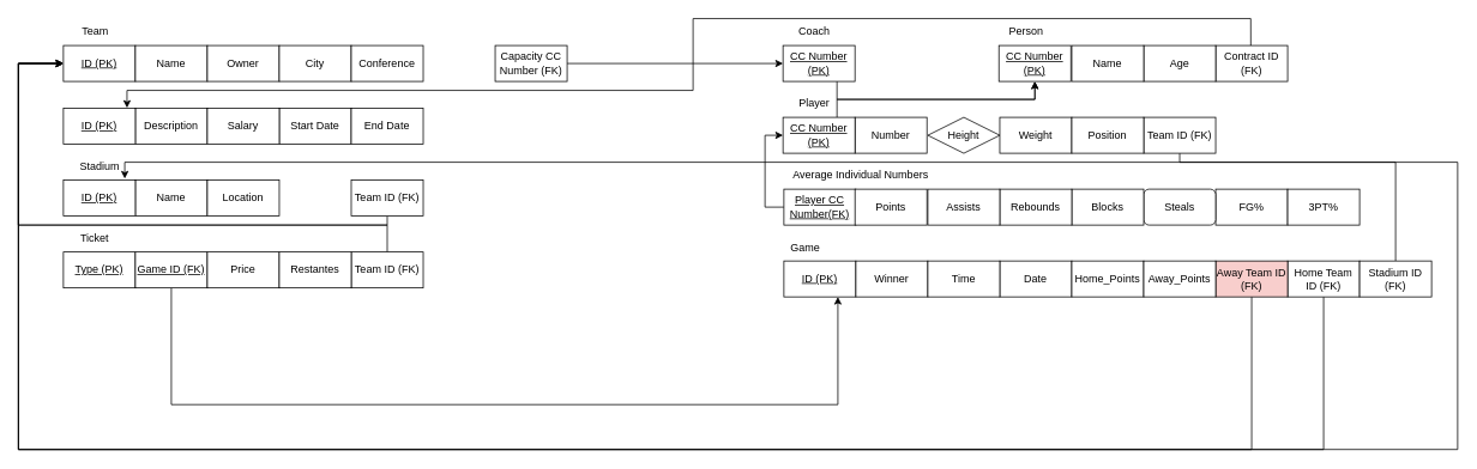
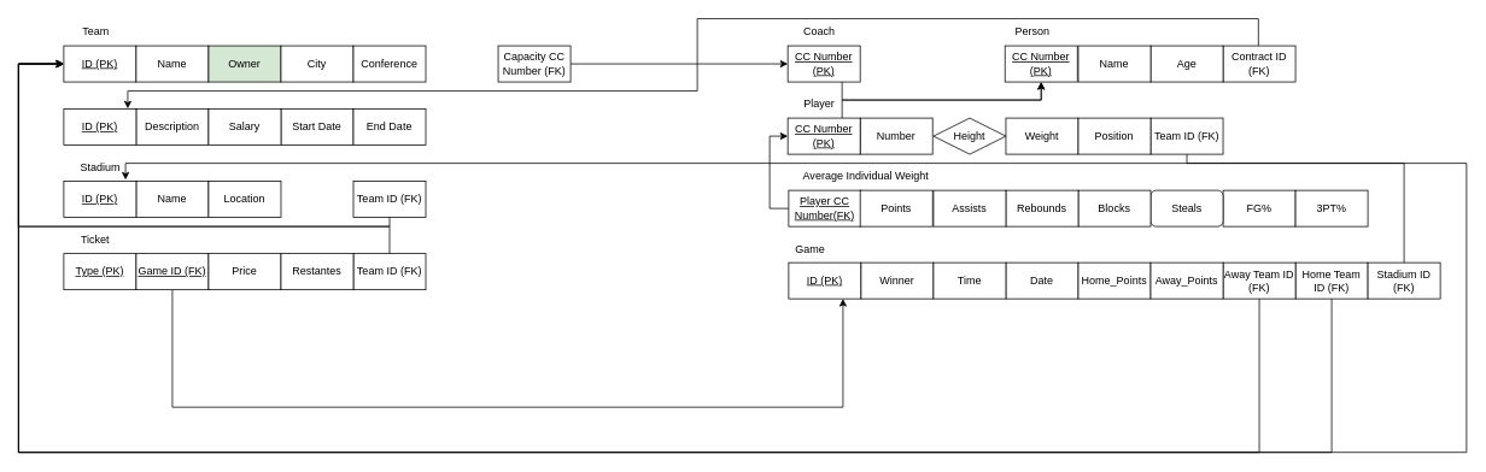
  <mxCell id="0" />
  <mxCell id="1" parent="0" />
  <mxCell id="2" value="&lt;u&gt;ID (PK)&lt;/u&gt;" style="rounded=0;whiteSpace=wrap;html=1;" parent="1" vertex="1"><mxGeometry x="70" y="50" width="80" height="40" as="geometry" /></mxCell>
  <mxCell id="3" value="Name" style="rounded=0;whiteSpace=wrap;html=1;" parent="1" vertex="1"><mxGeometry x="150" y="50" width="80" height="40" as="geometry" /></mxCell>
- <mxCell id="4" value="Owner" style="rounded=0;whiteSpace=wrap;html=1;" parent="1" vertex="1"><mxGeometry x="230" y="50" width="80" height="40" as="geometry" /></mxCell>
+ <mxCell id="4" value="Owner" style="rounded=0;whiteSpace=wrap;html=1;fillColor=#d5e8d4;" parent="1" vertex="1"><mxGeometry x="230" y="50" width="80" height="40" as="geometry" /></mxCell>
  <mxCell id="5" value="City" style="rounded=0;whiteSpace=wrap;html=1;" parent="1" vertex="1"><mxGeometry x="310" y="50" width="80" height="40" as="geometry" /></mxCell>
  <mxCell id="6" value="Conference" style="rounded=0;whiteSpace=wrap;html=1;" parent="1" vertex="1"><mxGeometry x="390" y="50" width="80" height="40" as="geometry" /></mxCell>
  <mxCell id="7" value="Stadium" style="text;html=1;strokeColor=none;fillColor=none;align=center;verticalAlign=middle;whiteSpace=wrap;rounded=0;" parent="1" vertex="1"><mxGeometry x="60" y="280" width="70" height="30" as="geometry" /></mxCell>
  <mxCell id="8" style="edgeStyle=orthogonalEdgeStyle;rounded=0;orthogonalLoop=1;jettySize=auto;html=1;exitX=0.5;exitY=1;exitDx=0;exitDy=0;" parent="1" source="9" edge="1"><mxGeometry relative="1" as="geometry"><mxPoint x="70" y="70" as="targetPoint" /><Array as="points"><mxPoint x="430" y="250" /><mxPoint x="20" y="250" /><mxPoint x="20" y="70" /></Array></mxGeometry></mxCell>
  <mxCell id="9" value="Team ID (FK)" style="rounded=0;whiteSpace=wrap;html=1;" parent="1" vertex="1"><mxGeometry x="390" y="200" width="80" height="40" as="geometry" /></mxCell>
  <mxCell id="10" value="Name" style="rounded=0;whiteSpace=wrap;html=1;" parent="1" vertex="1"><mxGeometry x="150" y="200" width="80" height="40" as="geometry" /></mxCell>
  <mxCell id="11" value="Location" style="rounded=0;whiteSpace=wrap;html=1;" parent="1" vertex="1"><mxGeometry x="230" y="200" width="80" height="40" as="geometry" /></mxCell>
  <mxCell id="12" value="Coach" style="text;html=1;strokeColor=none;fillColor=none;align=center;verticalAlign=middle;whiteSpace=wrap;rounded=0;" parent="1" vertex="1"><mxGeometry x="870" y="20" width="70" height="30" as="geometry" /></mxCell>
  <mxCell id="13" style="edgeStyle=orthogonalEdgeStyle;rounded=0;orthogonalLoop=1;jettySize=auto;html=1;exitX=0.75;exitY=1;exitDx=0;exitDy=0;entryX=0.5;entryY=1;entryDx=0;entryDy=0;" parent="1" source="14" target="55" edge="1"><mxGeometry relative="1" as="geometry"><mxPoint x="550" y="490" as="targetPoint" /></mxGeometry></mxCell>
  <mxCell id="14" value="&lt;u&gt;CC Number (PK)&lt;/u&gt;" style="rounded=0;whiteSpace=wrap;html=1;" parent="1" vertex="1"><mxGeometry x="870" y="50" width="80" height="40" as="geometry" /></mxCell>
  <mxCell id="15" value="Player" style="text;html=1;strokeColor=none;fillColor=none;align=center;verticalAlign=middle;whiteSpace=wrap;rounded=0;" parent="1" vertex="1"><mxGeometry x="870" y="100" width="70" height="30" as="geometry" /></mxCell>
  <mxCell id="16" style="edgeStyle=orthogonalEdgeStyle;rounded=0;orthogonalLoop=1;jettySize=auto;html=1;exitX=0.5;exitY=1;exitDx=0;exitDy=0;entryX=0;entryY=0.5;entryDx=0;entryDy=0;" parent="1" source="17" target="2" edge="1"><mxGeometry relative="1" as="geometry"><Array as="points"><mxPoint x="1311" y="180" /><mxPoint x="1620" y="180" /><mxPoint x="1620" y="500" /><mxPoint x="20" y="500" /><mxPoint x="20" y="70" /></Array></mxGeometry></mxCell>
  <mxCell id="17" value="Team ID (FK)" style="rounded=0;whiteSpace=wrap;html=1;" parent="1" vertex="1"><mxGeometry x="1271" y="130" width="80" height="40" as="geometry" /></mxCell>
  <mxCell id="18" value="Number" style="rounded=0;whiteSpace=wrap;html=1;" parent="1" vertex="1"><mxGeometry x="950" y="130" width="80" height="40" as="geometry" /></mxCell>
  <mxCell id="19" value="Height" style="rhombus;whiteSpace=wrap;html=1;" parent="1" vertex="1"><mxGeometry x="1031" y="130" width="80" height="40" as="geometry" /></mxCell>
  <mxCell id="20" value="Weight" style="rounded=0;whiteSpace=wrap;html=1;" parent="1" vertex="1"><mxGeometry x="1111" y="130" width="80" height="40" as="geometry" /></mxCell>
  <mxCell id="21" value="Position" style="rounded=0;whiteSpace=wrap;html=1;" parent="1" vertex="1"><mxGeometry x="1191" y="130" width="80" height="40" as="geometry" /></mxCell>
  <mxCell id="22" style="edgeStyle=orthogonalEdgeStyle;rounded=0;orthogonalLoop=1;jettySize=auto;html=1;entryX=0.488;entryY=0;entryDx=0;entryDy=0;endArrow=none;endFill=0;startArrow=classic;startFill=1;exitX=0.884;exitY=-0.013;exitDx=0;exitDy=0;exitPerimeter=0;entryPerimeter=0;" parent="1" source="35" target="46" edge="1"><mxGeometry relative="1" as="geometry"><Array as="points"><mxPoint x="141" y="100" /><mxPoint x="770" y="100" /><mxPoint x="770" y="20" /><mxPoint x="1390" y="20" /></Array></mxGeometry></mxCell>
  <mxCell id="23" value="Start Date" style="rounded=0;whiteSpace=wrap;html=1;" parent="1" vertex="1"><mxGeometry x="310" y="120" width="80" height="40" as="geometry" /></mxCell>
  <mxCell id="24" value="End Date" style="rounded=0;whiteSpace=wrap;html=1;" parent="1" vertex="1"><mxGeometry x="390" y="120" width="80" height="40" as="geometry" /></mxCell>
  <mxCell id="25" value="Description" style="rounded=0;whiteSpace=wrap;html=1;" parent="1" vertex="1"><mxGeometry x="150" y="120" width="80" height="40" as="geometry" /></mxCell>
  <mxCell id="26" value="Salary" style="rounded=0;whiteSpace=wrap;html=1;" parent="1" vertex="1"><mxGeometry x="230" y="120" width="80" height="40" as="geometry" /></mxCell>
  <mxCell id="27" value="Game" style="text;html=1;strokeColor=none;fillColor=none;align=center;verticalAlign=middle;whiteSpace=wrap;rounded=0;" parent="1" vertex="1"><mxGeometry x="860" y="260" width="70" height="30" as="geometry" /></mxCell>
  <mxCell id="28" value="&lt;u&gt;ID (PK)&lt;/u&gt;" style="rounded=0;whiteSpace=wrap;html=1;" parent="1" vertex="1"><mxGeometry x="871" y="290" width="80" height="40" as="geometry" /></mxCell>
  <mxCell id="29" style="edgeStyle=orthogonalEdgeStyle;rounded=0;orthogonalLoop=1;jettySize=auto;html=1;exitX=0.5;exitY=1;exitDx=0;exitDy=0;entryX=0;entryY=0.5;entryDx=0;entryDy=0;" parent="1" source="30" target="2" edge="1"><mxGeometry relative="1" as="geometry"><Array as="points"><mxPoint x="1471" y="500" /><mxPoint x="20" y="500" /><mxPoint x="20" y="70" /></Array></mxGeometry></mxCell>
  <mxCell id="30" value="Home Team ID (FK)" style="rounded=0;whiteSpace=wrap;html=1;" parent="1" vertex="1"><mxGeometry x="1431" y="290" width="80" height="40" as="geometry" /></mxCell>
  <mxCell id="31" style="edgeStyle=orthogonalEdgeStyle;rounded=0;orthogonalLoop=1;jettySize=auto;html=1;exitX=0.5;exitY=1;exitDx=0;exitDy=0;entryX=0;entryY=0.5;entryDx=0;entryDy=0;" parent="1" source="32" target="2" edge="1"><mxGeometry relative="1" as="geometry"><Array as="points"><mxPoint x="1391" y="500" /><mxPoint x="20" y="500" /><mxPoint x="20" y="70" /></Array></mxGeometry></mxCell>
- <mxCell id="32" value="Away Team ID (FK)" style="rounded=0;whiteSpace=wrap;html=1;fillColor=#f8cecc;" parent="1" vertex="1"><mxGeometry x="1351" y="290" width="80" height="40" as="geometry" /></mxCell>
+ <mxCell id="32" value="Away Team ID (FK)" style="rounded=0;whiteSpace=wrap;html=1;" parent="1" vertex="1"><mxGeometry x="1351" y="290" width="80" height="40" as="geometry" /></mxCell>
  <mxCell id="33" value="Winner" style="rounded=0;whiteSpace=wrap;html=1;" parent="1" vertex="1"><mxGeometry x="951" y="290" width="80" height="40" as="geometry" /></mxCell>
  <mxCell id="34" value="Date" style="rounded=0;whiteSpace=wrap;html=1;" parent="1" vertex="1"><mxGeometry x="1111" y="290" width="80" height="40" as="geometry" /></mxCell>
  <mxCell id="35" value="&lt;u&gt;ID (PK)&lt;/u&gt;" style="whiteSpace=wrap;html=1;" parent="1" vertex="1"><mxGeometry x="70" y="120" width="80" height="40" as="geometry" /></mxCell>
  <mxCell id="36" value="Ticket" style="text;html=1;strokeColor=none;fillColor=none;align=center;verticalAlign=middle;whiteSpace=wrap;rounded=0;" parent="1" vertex="1"><mxGeometry x="70" y="250" width="70" height="30" as="geometry" /></mxCell>
  <mxCell id="37" value="&lt;u&gt;Type (PK)&lt;/u&gt;" style="rounded=0;whiteSpace=wrap;html=1;" parent="1" vertex="1"><mxGeometry x="70" y="280" width="80" height="40" as="geometry" /></mxCell>
  <mxCell id="38" style="edgeStyle=orthogonalEdgeStyle;rounded=0;orthogonalLoop=1;jettySize=auto;html=1;exitX=0.5;exitY=1;exitDx=0;exitDy=0;entryX=0.75;entryY=1;entryDx=0;entryDy=0;" parent="1" source="39" target="28" edge="1"><mxGeometry relative="1" as="geometry"><Array as="points"><mxPoint x="190" y="450" /><mxPoint x="931" y="450" /></Array></mxGeometry></mxCell>
  <mxCell id="39" value="Game ID (FK)" style="rounded=0;whiteSpace=wrap;html=1;fontStyle=4" parent="1" vertex="1"><mxGeometry x="150" y="280" width="80" height="40" as="geometry" /></mxCell>
  <mxCell id="40" value="&lt;u&gt;ID (PK)&lt;/u&gt;" style="rounded=0;whiteSpace=wrap;html=1;" parent="1" vertex="1"><mxGeometry x="70" y="200" width="80" height="40" as="geometry" /></mxCell>
  <mxCell id="41" value="Price" style="rounded=0;whiteSpace=wrap;html=1;" parent="1" vertex="1"><mxGeometry x="230" y="280" width="80" height="40" as="geometry" /></mxCell>
  <mxCell id="42" value="Team" style="text;html=1;align=center;verticalAlign=middle;resizable=0;points=[];autosize=1;strokeColor=none;fillColor=none;" parent="1" vertex="1"><mxGeometry x="80" y="20" width="50" height="30" as="geometry" /></mxCell>
  <mxCell id="43" style="edgeStyle=orthogonalEdgeStyle;rounded=0;orthogonalLoop=1;jettySize=auto;html=1;exitX=0.5;exitY=0;exitDx=0;exitDy=0;entryX=0;entryY=0.5;entryDx=0;entryDy=0;" parent="1" source="44" target="2" edge="1"><mxGeometry relative="1" as="geometry"><Array as="points"><mxPoint x="430" y="250" /><mxPoint x="20" y="250" /><mxPoint x="20" y="70" /></Array></mxGeometry></mxCell>
  <mxCell id="44" value="Team ID (FK)" style="rounded=0;whiteSpace=wrap;html=1;" parent="1" vertex="1"><mxGeometry x="390" y="280" width="80" height="40" as="geometry" /></mxCell>
  <mxCell id="45" value="Time" style="rounded=0;whiteSpace=wrap;html=1;" parent="1" vertex="1"><mxGeometry x="1031" y="290" width="80" height="40" as="geometry" /></mxCell>
  <mxCell id="46" value="Contract ID (FK)" style="rounded=0;whiteSpace=wrap;html=1;" parent="1" vertex="1"><mxGeometry x="1351" y="50" width="80" height="40" as="geometry" /></mxCell>
  <mxCell id="47" style="edgeStyle=orthogonalEdgeStyle;rounded=0;orthogonalLoop=1;jettySize=auto;html=1;exitX=1;exitY=0.5;exitDx=0;exitDy=0;entryX=0;entryY=0.5;entryDx=0;entryDy=0;" parent="1" source="56" target="14" edge="1"><mxGeometry relative="1" as="geometry"><Array as="points" /><mxPoint x="690" y="90" as="sourcePoint" /></mxGeometry></mxCell>
  <mxCell id="48" style="edgeStyle=orthogonalEdgeStyle;rounded=0;orthogonalLoop=1;jettySize=auto;html=1;exitX=0.5;exitY=0;exitDx=0;exitDy=0;entryX=0.853;entryY=-0.044;entryDx=0;entryDy=0;entryPerimeter=0;" parent="1" source="49" target="40" edge="1"><mxGeometry relative="1" as="geometry"><Array as="points"><mxPoint x="1551" y="180" /><mxPoint x="138" y="180" /></Array></mxGeometry></mxCell>
  <mxCell id="49" value="Stadium ID (FK)" style="rounded=0;whiteSpace=wrap;html=1;" parent="1" vertex="1"><mxGeometry x="1511" y="290" width="80" height="40" as="geometry" /></mxCell>
  <mxCell id="50" value="Person" style="text;html=1;align=center;verticalAlign=middle;resizable=0;points=[];autosize=1;strokeColor=none;fillColor=none;" parent="1" vertex="1"><mxGeometry x="1110" y="20" width="60" height="30" as="geometry" /></mxCell>
  <mxCell id="51" value="Age" style="rounded=0;whiteSpace=wrap;html=1;" parent="1" vertex="1"><mxGeometry x="1271" y="50" width="80" height="40" as="geometry" /></mxCell>
  <mxCell id="52" value="Name" style="rounded=0;whiteSpace=wrap;html=1;" parent="1" vertex="1"><mxGeometry x="1191" y="50" width="80" height="40" as="geometry" /></mxCell>
  <mxCell id="53" style="edgeStyle=orthogonalEdgeStyle;rounded=0;orthogonalLoop=1;jettySize=auto;html=1;exitX=0.75;exitY=0;exitDx=0;exitDy=0;entryX=0.5;entryY=1;entryDx=0;entryDy=0;" parent="1" source="54" target="55" edge="1"><mxGeometry relative="1" as="geometry"><mxPoint x="550" y="490" as="targetPoint" /></mxGeometry></mxCell>
  <mxCell id="54" value="&lt;u&gt;CC Number (PK)&lt;/u&gt;" style="rounded=0;whiteSpace=wrap;html=1;" parent="1" vertex="1"><mxGeometry x="870" y="130" width="80" height="40" as="geometry" /></mxCell>
  <mxCell id="55" value="&lt;u&gt;CC Number (PK)&lt;/u&gt;" style="rounded=0;whiteSpace=wrap;html=1;" parent="1" vertex="1"><mxGeometry x="1110" y="50" width="80" height="40" as="geometry" /></mxCell>
  <mxCell id="56" value="Capacity CC Number (FK)" style="rounded=0;whiteSpace=wrap;html=1;" parent="1" vertex="1"><mxGeometry x="550" y="50" width="80" height="40" as="geometry" /></mxCell>
- <mxCell id="57" value="Average Individual Numbers" style="text;html=1;align=center;verticalAlign=middle;resizable=0;points=[];autosize=1;strokeColor=none;fillColor=none;" parent="1" vertex="1"><mxGeometry x="871" y="180" width="170" height="30" as="geometry" /></mxCell>
+ <mxCell id="57" value="Average Individual Weight" style="text;html=1;align=center;verticalAlign=middle;resizable=0;points=[];autosize=1;strokeColor=none;fillColor=none;" parent="1" vertex="1"><mxGeometry x="871" y="180" width="170" height="30" as="geometry" /></mxCell>
  <mxCell id="58" style="edgeStyle=orthogonalEdgeStyle;rounded=0;orthogonalLoop=1;jettySize=auto;html=1;exitX=0;exitY=0.5;exitDx=0;exitDy=0;entryX=0;entryY=0.5;entryDx=0;entryDy=0;" parent="1" source="59" target="54" edge="1"><mxGeometry relative="1" as="geometry" /></mxCell>
  <mxCell id="59" value="Player CC Number(FK)" style="rounded=0;whiteSpace=wrap;html=1;fontStyle=4" parent="1" vertex="1"><mxGeometry x="871" y="210" width="80" height="40" as="geometry" /></mxCell>
  <mxCell id="60" value="FG%" style="whiteSpace=wrap;html=1;fontStyle=0" parent="1" vertex="1"><mxGeometry x="1351" y="210" width="80" height="40" as="geometry" /></mxCell>
  <mxCell id="61" value="Steals" style="whiteSpace=wrap;html=1;fontStyle=0;rounded=1;" parent="1" vertex="1"><mxGeometry x="1271" y="210" width="80" height="40" as="geometry" /></mxCell>
  <mxCell id="62" value="Blocks" style="whiteSpace=wrap;html=1;fontStyle=0" parent="1" vertex="1"><mxGeometry x="1191" y="210" width="80" height="40" as="geometry" /></mxCell>
  <mxCell id="63" value="Rebounds" style="whiteSpace=wrap;html=1;fontStyle=0" parent="1" vertex="1"><mxGeometry x="1111" y="210" width="80" height="40" as="geometry" /></mxCell>
  <mxCell id="64" value="Assists" style="whiteSpace=wrap;html=1;fontStyle=0" parent="1" vertex="1"><mxGeometry x="1031" y="210" width="80" height="40" as="geometry" /></mxCell>
  <mxCell id="65" value="Points" style="whiteSpace=wrap;html=1;fontStyle=0" parent="1" vertex="1"><mxGeometry x="950" y="210" width="80" height="40" as="geometry" /></mxCell>
  <mxCell id="66" value="3PT%" style="whiteSpace=wrap;html=1;fontStyle=0" parent="1" vertex="1"><mxGeometry x="1431" y="210" width="80" height="40" as="geometry" /></mxCell>
  <mxCell id="67" value="Restantes" style="rounded=0;whiteSpace=wrap;html=1;" parent="1" vertex="1"><mxGeometry x="310" y="280" width="80" height="40" as="geometry" /></mxCell>
  <mxCell id="68" value="Stadium" style="text;html=1;align=center;verticalAlign=middle;resizable=0;points=[];autosize=1;strokeColor=none;fillColor=none;" parent="1" vertex="1"><mxGeometry x="75" y="170" width="70" height="30" as="geometry" /></mxCell>
  <mxCell id="69" value="Home_Points" style="rounded=0;whiteSpace=wrap;html=1;" parent="1" vertex="1"><mxGeometry x="1191" y="290" width="80" height="40" as="geometry" /></mxCell>
  <mxCell id="70" value="Away_Points" style="rounded=0;whiteSpace=wrap;html=1;" parent="1" vertex="1"><mxGeometry x="1271" y="290" width="80" height="40" as="geometry" /></mxCell>
